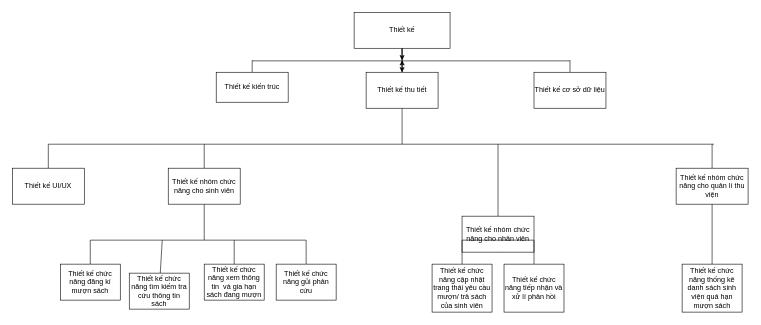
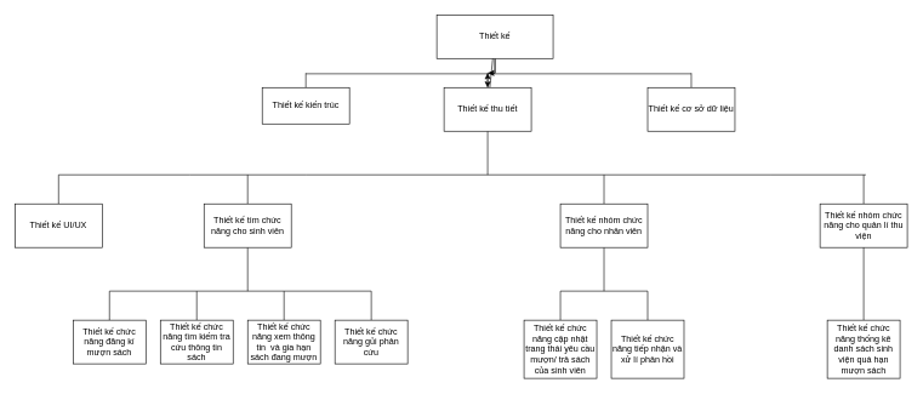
  <mxCell id="0" />
  <mxCell id="1" parent="0" />
  <mxCell id="2" style="edgeStyle=orthogonalEdgeStyle;rounded=0;orthogonalLoop=1;jettySize=auto;html=1;" edge="1" parent="1" source="4"><mxGeometry relative="1" as="geometry"><mxPoint x="670" y="100" as="targetPoint" /></mxGeometry></mxCell>
  <mxCell id="3" value="" style="edgeStyle=orthogonalEdgeStyle;rounded=0;orthogonalLoop=1;jettySize=auto;html=1;" edge="1" parent="1" source="4" target="12"><mxGeometry relative="1" as="geometry" /></mxCell>
- <mxCell id="4" value="Thiết kế" style="rounded=0;whiteSpace=wrap;html=1;" vertex="1" parent="1"><mxGeometry x="590" y="20" width="160" height="60" as="geometry" /></mxCell>
+ <mxCell id="4" value="Thiết kế" style="rounded=0;whiteSpace=wrap;html=1;" vertex="1" parent="1"><mxGeometry x="600" y="20" width="160" height="60" as="geometry" /></mxCell>
  <mxCell id="5" style="edgeStyle=orthogonalEdgeStyle;rounded=0;orthogonalLoop=1;jettySize=auto;html=1;exitX=0.5;exitY=0;exitDx=0;exitDy=0;endArrow=none;endFill=0;" edge="1" parent="1" source="6"><mxGeometry relative="1" as="geometry"><mxPoint x="420" y="100" as="targetPoint" /></mxGeometry></mxCell>
  <mxCell id="6" value="Thiết kế kiến trúc" style="rounded=0;whiteSpace=wrap;html=1;" vertex="1" parent="1"><mxGeometry x="360" y="120" width="120" height="50" as="geometry" /></mxCell>
  <mxCell id="7" style="edgeStyle=orthogonalEdgeStyle;rounded=0;orthogonalLoop=1;jettySize=auto;html=1;endArrow=none;endFill=0;" edge="1" parent="1" source="8"><mxGeometry relative="1" as="geometry"><mxPoint x="950" y="100" as="targetPoint" /></mxGeometry></mxCell>
  <mxCell id="8" value="Thiết kế cơ sở dữ liệu" style="rounded=0;whiteSpace=wrap;html=1;" vertex="1" parent="1"><mxGeometry x="890" y="120" width="120" height="60" as="geometry" /></mxCell>
  <mxCell id="9" style="edgeStyle=orthogonalEdgeStyle;rounded=0;orthogonalLoop=1;jettySize=auto;html=1;" edge="1" parent="1" source="12"><mxGeometry relative="1" as="geometry"><mxPoint x="670" y="100" as="targetPoint" /></mxGeometry></mxCell>
  <mxCell id="10" value="" style="rounded=0;orthogonalLoop=1;jettySize=auto;html=1;endArrow=none;endFill=0;startArrow=none;startFill=0;" edge="1" parent="1" source="12" target="4"><mxGeometry relative="1" as="geometry" /></mxCell>
  <mxCell id="11" style="edgeStyle=none;rounded=0;orthogonalLoop=1;jettySize=auto;html=1;startArrow=none;startFill=0;endArrow=none;endFill=0;" edge="1" parent="1" source="12"><mxGeometry relative="1" as="geometry"><mxPoint x="670" y="240" as="targetPoint" /></mxGeometry></mxCell>
  <mxCell id="12" value="Thiết kế thu tiết" style="rounded=0;whiteSpace=wrap;html=1;" vertex="1" parent="1"><mxGeometry x="610" y="120" width="120" height="60" as="geometry" /></mxCell>
  <mxCell id="13" value="" style="endArrow=none;html=1;" edge="1" parent="1"><mxGeometry width="50" height="50" relative="1" as="geometry"><mxPoint x="420" y="101" as="sourcePoint" /><mxPoint x="950" y="101" as="targetPoint" /></mxGeometry></mxCell>
  <mxCell id="14" value="" style="endArrow=none;html=1;" edge="1" parent="1"><mxGeometry width="50" height="50" relative="1" as="geometry"><mxPoint x="420" y="240" as="sourcePoint" /><mxPoint x="1060" y="240" as="targetPoint" /></mxGeometry></mxCell>
  <mxCell id="15" style="edgeStyle=none;rounded=0;orthogonalLoop=1;jettySize=auto;html=1;startArrow=none;startFill=0;endArrow=none;endFill=0;" edge="1" parent="1"><mxGeometry relative="1" as="geometry"><mxPoint x="420" y="240" as="targetPoint" /><mxPoint x="260" y="240" as="sourcePoint" /></mxGeometry></mxCell>
  <mxCell id="16" style="edgeStyle=none;rounded=0;orthogonalLoop=1;jettySize=auto;html=1;startArrow=none;startFill=0;endArrow=none;endFill=0;" edge="1" parent="1"><mxGeometry relative="1" as="geometry"><mxPoint x="260" y="240" as="targetPoint" /><mxPoint x="80" y="240" as="sourcePoint" /></mxGeometry></mxCell>
  <mxCell id="17" style="edgeStyle=none;rounded=0;orthogonalLoop=1;jettySize=auto;html=1;startArrow=none;startFill=0;endArrow=none;endFill=0;" edge="1" parent="1" source="18"><mxGeometry relative="1" as="geometry"><mxPoint x="80" y="240" as="targetPoint" /></mxGeometry></mxCell>
  <mxCell id="18" value="Thiết kế UI/UX" style="rounded=0;whiteSpace=wrap;html=1;" vertex="1" parent="1"><mxGeometry x="20" y="280" width="120" height="60" as="geometry" /></mxCell>
  <mxCell id="19" style="edgeStyle=none;rounded=0;orthogonalLoop=1;jettySize=auto;html=1;startArrow=none;startFill=0;endArrow=none;endFill=0;exitX=0.5;exitY=0;exitDx=0;exitDy=0;" edge="1" parent="1" source="21"><mxGeometry relative="1" as="geometry"><mxPoint x="340" y="240" as="targetPoint" /></mxGeometry></mxCell>
  <mxCell id="20" style="edgeStyle=none;rounded=0;orthogonalLoop=1;jettySize=auto;html=1;startArrow=none;startFill=0;endArrow=none;endFill=0;" edge="1" parent="1" source="21"><mxGeometry relative="1" as="geometry"><mxPoint x="340" y="400" as="targetPoint" /></mxGeometry></mxCell>
- <mxCell id="21" value="Thiết kế nhóm chức năng cho sinh viên" style="rounded=0;whiteSpace=wrap;html=1;" vertex="1" parent="1"><mxGeometry x="280" y="280" width="120" height="60" as="geometry" /></mxCell>
+ <mxCell id="21" value="Thiết kế tìm chức năng cho sinh viên" style="rounded=0;whiteSpace=wrap;html=1;" vertex="1" parent="1"><mxGeometry x="280" y="280" width="120" height="60" as="geometry" /></mxCell>
  <mxCell id="22" style="edgeStyle=none;rounded=0;orthogonalLoop=1;jettySize=auto;html=1;startArrow=none;startFill=0;endArrow=none;endFill=0;" edge="1" parent="1" source="24"><mxGeometry relative="1" as="geometry"><mxPoint x="830" y="240" as="targetPoint" /></mxGeometry></mxCell>
  <mxCell id="23" style="edgeStyle=none;rounded=0;orthogonalLoop=1;jettySize=auto;html=1;startArrow=none;startFill=0;endArrow=none;endFill=0;" edge="1" parent="1" source="24"><mxGeometry relative="1" as="geometry"><mxPoint x="830" y="400" as="targetPoint" /></mxGeometry></mxCell>
- <mxCell id="24" value="Thiết kế nhóm chức năng cho nhân viên" style="rounded=0;whiteSpace=wrap;html=1;" vertex="1" parent="1"><mxGeometry x="770" y="360" width="120" height="60" as="geometry" /></mxCell>
+ <mxCell id="24" value="Thiết kế nhóm chức năng cho nhân viên" style="rounded=0;whiteSpace=wrap;html=1;" vertex="1" parent="1"><mxGeometry x="770" y="280" width="120" height="60" as="geometry" /></mxCell>
  <mxCell id="25" style="edgeStyle=none;rounded=0;orthogonalLoop=1;jettySize=auto;html=1;startArrow=none;startFill=0;endArrow=none;endFill=0;" edge="1" parent="1"><mxGeometry relative="1" as="geometry"><mxPoint x="1060" y="240" as="targetPoint" /><mxPoint x="1190" y="240" as="sourcePoint" /></mxGeometry></mxCell>
  <mxCell id="26" style="edgeStyle=none;rounded=0;orthogonalLoop=1;jettySize=auto;html=1;startArrow=none;startFill=0;endArrow=none;endFill=0;" edge="1" parent="1" source="27"><mxGeometry relative="1" as="geometry"><mxPoint x="1187" y="240" as="targetPoint" /></mxGeometry></mxCell>
  <mxCell id="27" value="Thiết kế nhóm chức năng cho quản lí thu viện" style="rounded=0;whiteSpace=wrap;html=1;" vertex="1" parent="1"><mxGeometry x="1127" y="280" width="120" height="60" as="geometry" /></mxCell>
  <mxCell id="28" style="edgeStyle=none;rounded=0;orthogonalLoop=1;jettySize=auto;html=1;startArrow=none;startFill=0;endArrow=none;endFill=0;" edge="1" parent="1" source="29"><mxGeometry relative="1" as="geometry"><mxPoint x="150" y="400" as="targetPoint" /></mxGeometry></mxCell>
  <mxCell id="29" value="Thiết kế chức năng đăng kí mượn sách" style="rounded=0;whiteSpace=wrap;html=1;" vertex="1" parent="1"><mxGeometry x="100" y="440" width="100" height="60" as="geometry" /></mxCell>
  <mxCell id="30" style="edgeStyle=none;rounded=0;orthogonalLoop=1;jettySize=auto;html=1;startArrow=none;startFill=0;endArrow=none;endFill=0;" edge="1" parent="1" source="31"><mxGeometry relative="1" as="geometry"><mxPoint x="270" y="400" as="targetPoint" /></mxGeometry></mxCell>
- <mxCell id="31" value="Thiết kế chức năng tìm kiếm tra cứu thông tin sách" style="rounded=0;whiteSpace=wrap;html=1;" vertex="1" parent="1"><mxGeometry x="215" y="455" width="100" height="60" as="geometry" /></mxCell>
+ <mxCell id="31" value="Thiết kế chức năng tìm kiếm tra cứu thông tin sách" style="rounded=0;whiteSpace=wrap;html=1;" vertex="1" parent="1"><mxGeometry x="220" y="440" width="100" height="60" as="geometry" /></mxCell>
  <mxCell id="32" style="edgeStyle=none;rounded=0;orthogonalLoop=1;jettySize=auto;html=1;startArrow=none;startFill=0;endArrow=none;endFill=0;" edge="1" parent="1" source="33"><mxGeometry relative="1" as="geometry"><mxPoint x="390" y="400" as="targetPoint" /></mxGeometry></mxCell>
  <mxCell id="33" value="Thiết kế chức năng xem thông tin&amp;nbsp; và gia hạn sách đang mượn" style="rounded=0;whiteSpace=wrap;html=1;" vertex="1" parent="1"><mxGeometry x="340" y="440" width="100" height="60" as="geometry" /></mxCell>
  <mxCell id="34" style="edgeStyle=none;rounded=0;orthogonalLoop=1;jettySize=auto;html=1;startArrow=none;startFill=0;endArrow=none;endFill=0;" edge="1" parent="1" source="35"><mxGeometry relative="1" as="geometry"><mxPoint x="510" y="400" as="targetPoint" /></mxGeometry></mxCell>
  <mxCell id="35" value="Thiết kế chức năng gủi phản cứu" style="rounded=0;whiteSpace=wrap;html=1;" vertex="1" parent="1"><mxGeometry x="460" y="440" width="100" height="60" as="geometry" /></mxCell>
  <mxCell id="36" value="" style="endArrow=none;html=1;" edge="1" parent="1"><mxGeometry width="50" height="50" relative="1" as="geometry"><mxPoint x="150" y="400" as="sourcePoint" /><mxPoint x="510" y="400" as="targetPoint" /></mxGeometry></mxCell>
  <mxCell id="37" style="edgeStyle=none;rounded=0;orthogonalLoop=1;jettySize=auto;html=1;startArrow=none;startFill=0;endArrow=none;endFill=0;" edge="1" parent="1" source="38"><mxGeometry relative="1" as="geometry"><mxPoint x="770" y="400" as="targetPoint" /></mxGeometry></mxCell>
  <mxCell id="38" value="Thiết kế chức năng cập nhật trang thái yêu cầu mượn/ trả sách của sinh viên" style="rounded=0;whiteSpace=wrap;html=1;" vertex="1" parent="1"><mxGeometry x="720" y="440" width="100" height="80" as="geometry" /></mxCell>
  <mxCell id="39" style="edgeStyle=none;rounded=0;orthogonalLoop=1;jettySize=auto;html=1;entryX=0.5;entryY=1;entryDx=0;entryDy=0;startArrow=none;startFill=0;endArrow=none;endFill=0;" edge="1" parent="1" source="40" target="27"><mxGeometry relative="1" as="geometry" /></mxCell>
  <mxCell id="40" value="Thiết kế chức năng thống kê danh sách sinh viện quá hạn mượn sách" style="rounded=0;whiteSpace=wrap;html=1;" vertex="1" parent="1"><mxGeometry x="1137" y="440" width="100" height="80" as="geometry" /></mxCell>
  <mxCell id="41" style="edgeStyle=none;rounded=0;orthogonalLoop=1;jettySize=auto;html=1;startArrow=none;startFill=0;endArrow=none;endFill=0;" edge="1" parent="1" source="42"><mxGeometry relative="1" as="geometry"><mxPoint x="890" y="400" as="targetPoint" /></mxGeometry></mxCell>
  <mxCell id="42" value="Thiết kế chức năng tiếp nhận và xử lí phản hồi" style="rounded=0;whiteSpace=wrap;html=1;" vertex="1" parent="1"><mxGeometry x="840" y="440" width="100" height="80" as="geometry" /></mxCell>
  <mxCell id="43" value="" style="endArrow=none;html=1;" edge="1" parent="1"><mxGeometry width="50" height="50" relative="1" as="geometry"><mxPoint x="770" y="400" as="sourcePoint" /><mxPoint x="890" y="400" as="targetPoint" /></mxGeometry></mxCell>
